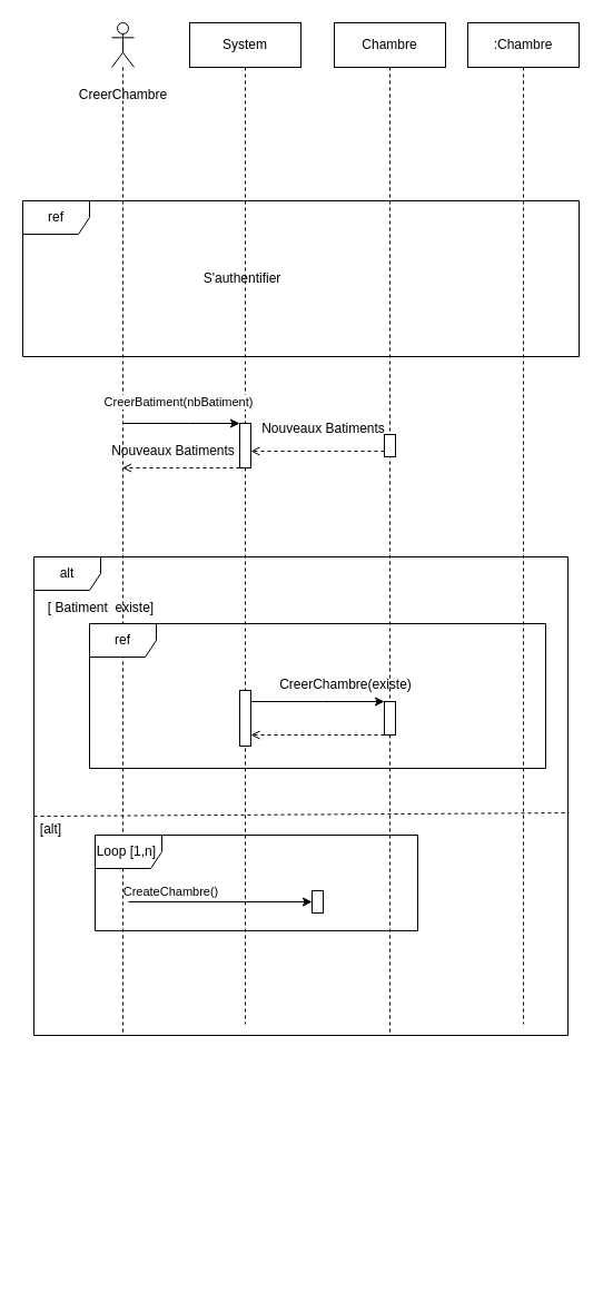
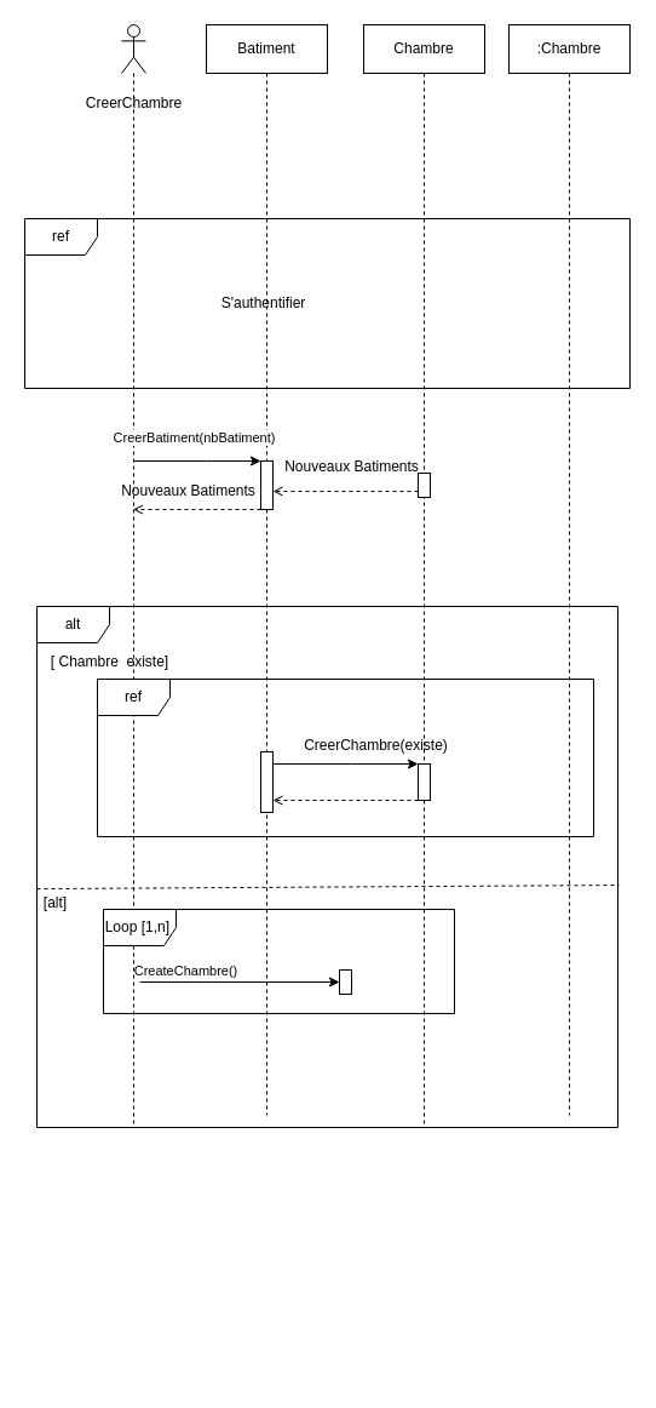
  <mxCell id="0" />
  <mxCell id="1" parent="0" />
  <mxCell id="2" value="" style="group" parent="1" vertex="1" connectable="0"><mxGeometry x="60" y="20" width="140" height="910" as="geometry" /></mxCell>
  <mxCell id="3" value="" style="shape=umlLifeline;perimeter=lifelinePerimeter;whiteSpace=wrap;html=1;container=1;dropTarget=0;collapsible=0;recursiveResize=0;outlineConnect=0;portConstraint=eastwest;newEdgeStyle={&quot;curved&quot;:0,&quot;rounded&quot;:0};participant=umlActor;" parent="2" vertex="1"><mxGeometry x="40" width="20" height="910.0" as="geometry" /></mxCell>
  <mxCell id="4" value="CreerChambre" style="text;html=1;align=center;verticalAlign=middle;resizable=0;points=[];autosize=1;strokeColor=none;fillColor=none;" parent="2" vertex="1"><mxGeometry y="49.999" width="100" height="30" as="geometry" /></mxCell>
  <mxCell id="5" value="" style="group" parent="1" vertex="1" connectable="0"><mxGeometry x="20" y="180" width="500" height="960" as="geometry" /></mxCell>
  <mxCell id="6" value="ref" style="shape=umlFrame;whiteSpace=wrap;html=1;pointerEvents=0;" parent="5" vertex="1"><mxGeometry width="500" height="140" as="geometry" /></mxCell>
  <mxCell id="7" value="Chambre" style="shape=umlLifeline;perimeter=lifelinePerimeter;whiteSpace=wrap;html=1;container=1;dropTarget=0;collapsible=0;recursiveResize=0;outlineConnect=0;portConstraint=eastwest;newEdgeStyle={&quot;curved&quot;:0,&quot;rounded&quot;:0};" parent="5" vertex="1"><mxGeometry x="280" y="-160" width="100" height="910" as="geometry" /></mxCell>
  <mxCell id="8" value="" style="group;strokeColor=none;dashed=1;" parent="5" vertex="1" connectable="0"><mxGeometry x="10" y="320" width="480" height="640" as="geometry" /></mxCell>
  <mxCell id="9" value="alt" style="shape=umlFrame;whiteSpace=wrap;html=1;pointerEvents=0;" parent="8" vertex="1"><mxGeometry width="480" height="430" as="geometry" /></mxCell>
  <mxCell id="10" value="" style="endArrow=none;dashed=1;html=1;rounded=0;entryX=1.002;entryY=0.535;entryDx=0;entryDy=0;entryPerimeter=0;exitX=0;exitY=0.542;exitDx=0;exitDy=0;exitPerimeter=0;" parent="8" source="9" target="9" edge="1"><mxGeometry width="50" height="50" relative="1" as="geometry"><mxPoint x="30" y="280" as="sourcePoint" /><mxPoint x="80" y="230" as="targetPoint" /></mxGeometry></mxCell>
  <mxCell id="11" value="[alt]" style="text;html=1;align=center;verticalAlign=middle;resizable=0;points=[];autosize=1;strokeColor=none;fillColor=none;" parent="8" vertex="1"><mxGeometry x="-10" y="230" width="50" height="30" as="geometry" /></mxCell>
  <mxCell id="12" style="rounded=0;orthogonalLoop=1;jettySize=auto;html=1;" parent="8" edge="1"><mxGeometry relative="1" as="geometry"><mxPoint x="85" y="310" as="sourcePoint" /><mxPoint x="250" y="310" as="targetPoint" /></mxGeometry></mxCell>
  <mxCell id="13" value="CreateChambre()" style="edgeLabel;html=1;align=center;verticalAlign=middle;resizable=0;points=[];" parent="12" vertex="1" connectable="0"><mxGeometry x="-0.139" relative="1" as="geometry"><mxPoint x="-34" y="-10" as="offset" /></mxGeometry></mxCell>
  <mxCell id="14" value="" style="html=1;points=[[0,0,0,0,5],[0,1,0,0,-5],[1,0,0,0,5],[1,1,0,0,-5]];perimeter=orthogonalPerimeter;outlineConnect=0;targetShapes=umlLifeline;portConstraint=eastwest;newEdgeStyle={&quot;curved&quot;:0,&quot;rounded&quot;:0};" parent="8" vertex="1"><mxGeometry x="250" y="300" width="10" height="20" as="geometry" /></mxCell>
  <mxCell id="15" value="Loop [1,n]&amp;nbsp;" style="shape=umlFrame;whiteSpace=wrap;html=1;pointerEvents=0;" parent="8" vertex="1"><mxGeometry x="55" y="250" width="290" height="85.96" as="geometry" /></mxCell>
- <mxCell id="16" value="[ Batiment&amp;nbsp; existe]" style="text;html=1;align=center;verticalAlign=middle;resizable=0;points=[];autosize=1;strokeColor=none;fillColor=none;" parent="8" vertex="1"><mxGeometry y="31.28" width="120" height="30" as="geometry" /></mxCell>
+ <mxCell id="16" value="[ Chambre&amp;nbsp; existe]" style="text;html=1;align=center;verticalAlign=middle;resizable=0;points=[];autosize=1;strokeColor=none;fillColor=none;" parent="8" vertex="1"><mxGeometry y="31.28" width="120" height="30" as="geometry" /></mxCell>
  <mxCell id="17" value="ref" style="shape=umlFrame;whiteSpace=wrap;html=1;pointerEvents=0;" parent="8" vertex="1"><mxGeometry x="50" y="60" width="410" height="130" as="geometry" /></mxCell>
- <mxCell id="18" value="System" style="shape=umlLifeline;perimeter=lifelinePerimeter;whiteSpace=wrap;html=1;container=1;dropTarget=0;collapsible=0;recursiveResize=0;outlineConnect=0;portConstraint=eastwest;newEdgeStyle={&quot;curved&quot;:0,&quot;rounded&quot;:0};" vertex="1" parent="8"><mxGeometry x="140" y="-480" width="100" height="900" as="geometry" /></mxCell>
+ <mxCell id="18" value="Batiment" style="shape=umlLifeline;perimeter=lifelinePerimeter;whiteSpace=wrap;html=1;container=1;dropTarget=0;collapsible=0;recursiveResize=0;outlineConnect=0;portConstraint=eastwest;newEdgeStyle={&quot;curved&quot;:0,&quot;rounded&quot;:0};" vertex="1" parent="8"><mxGeometry x="140" y="-480" width="100" height="900" as="geometry" /></mxCell>
  <mxCell id="19" value="" style="html=1;points=[[0,0,0,0,5],[0,1,0,0,-5],[1,0,0,0,5],[1,1,0,0,-5]];perimeter=orthogonalPerimeter;outlineConnect=0;targetShapes=umlLifeline;portConstraint=eastwest;newEdgeStyle={&quot;curved&quot;:0,&quot;rounded&quot;:0};" vertex="1" parent="18"><mxGeometry x="45" y="360" width="10" height="40" as="geometry" /></mxCell>
  <mxCell id="20" style="edgeStyle=orthogonalEdgeStyle;rounded=0;orthogonalLoop=1;jettySize=auto;html=1;curved=0;" edge="1" parent="8" source="21" target="23"><mxGeometry relative="1" as="geometry"><Array as="points"><mxPoint x="260" y="130" /><mxPoint x="260" y="130" /></Array></mxGeometry></mxCell>
  <mxCell id="21" value="" style="html=1;points=[[0,0,0,0,5],[0,1,0,0,-5],[1,0,0,0,5],[1,1,0,0,-5]];perimeter=orthogonalPerimeter;outlineConnect=0;targetShapes=umlLifeline;portConstraint=eastwest;newEdgeStyle={&quot;curved&quot;:0,&quot;rounded&quot;:0};" vertex="1" parent="8"><mxGeometry x="185" y="120" width="10" height="50" as="geometry" /></mxCell>
  <mxCell id="22" style="edgeStyle=orthogonalEdgeStyle;rounded=0;orthogonalLoop=1;jettySize=auto;html=1;curved=0;dashed=1;endArrow=open;endFill=0;" edge="1" parent="8" source="23" target="21"><mxGeometry relative="1" as="geometry"><Array as="points"><mxPoint x="260" y="160" /><mxPoint x="260" y="160" /></Array></mxGeometry></mxCell>
  <mxCell id="23" value="" style="html=1;points=[[0,0,0,0,5],[0,1,0,0,-5],[1,0,0,0,5],[1,1,0,0,-5]];perimeter=orthogonalPerimeter;outlineConnect=0;targetShapes=umlLifeline;portConstraint=eastwest;newEdgeStyle={&quot;curved&quot;:0,&quot;rounded&quot;:0};" vertex="1" parent="8"><mxGeometry x="315" y="130" width="10" height="30" as="geometry" /></mxCell>
  <mxCell id="24" value="CreerChambre(existe)" style="text;html=1;align=center;verticalAlign=middle;resizable=0;points=[];autosize=1;strokeColor=none;fillColor=none;" vertex="1" parent="8"><mxGeometry x="195" y="100" width="170" height="30" as="geometry" /></mxCell>
  <mxCell id="25" value="S'authentifier" style="text;html=1;align=center;verticalAlign=middle;resizable=0;points=[];autosize=1;strokeColor=none;fillColor=none;" parent="5" vertex="1"><mxGeometry x="152.292" y="55" width="90" height="30" as="geometry" /></mxCell>
  <mxCell id="26" value="" style="html=1;points=[[0,0,0,0,5],[0,1,0,0,-5],[1,0,0,0,5],[1,1,0,0,-5]];perimeter=orthogonalPerimeter;outlineConnect=0;targetShapes=umlLifeline;portConstraint=eastwest;newEdgeStyle={&quot;curved&quot;:0,&quot;rounded&quot;:0};" parent="5" vertex="1"><mxGeometry x="325" y="210" width="10" height="20" as="geometry" /></mxCell>
  <mxCell id="27" value="Nouveaux Batiments" style="text;html=1;align=center;verticalAlign=middle;resizable=0;points=[];autosize=1;strokeColor=none;fillColor=none;" vertex="1" parent="5"><mxGeometry x="205" y="190" width="130" height="30" as="geometry" /></mxCell>
  <mxCell id="28" value="Nouveaux Batiments" style="text;html=1;align=center;verticalAlign=middle;resizable=0;points=[];autosize=1;strokeColor=none;fillColor=none;" vertex="1" parent="5"><mxGeometry x="70" y="210" width="130" height="30" as="geometry" /></mxCell>
  <mxCell id="29" style="rounded=0;orthogonalLoop=1;jettySize=auto;html=1;exitX=0;exitY=1;exitDx=0;exitDy=-5;exitPerimeter=0;dashed=1;endArrow=open;endFill=0;" edge="1" parent="5" source="26" target="19"><mxGeometry relative="1" as="geometry" /></mxCell>
  <mxCell id="30" style="rounded=0;orthogonalLoop=1;jettySize=auto;html=1;endArrow=classic;endFill=1;" edge="1" parent="1" source="3" target="19"><mxGeometry relative="1" as="geometry"><Array as="points"><mxPoint x="170" y="380" /></Array></mxGeometry></mxCell>
  <mxCell id="31" value="CreerBatiment(nbBatiment)" style="edgeLabel;html=1;align=center;verticalAlign=middle;resizable=0;points=[];" vertex="1" connectable="0" parent="30"><mxGeometry x="-0.062" y="2" relative="1" as="geometry"><mxPoint x="1" y="-18" as="offset" /></mxGeometry></mxCell>
  <mxCell id="32" style="rounded=0;orthogonalLoop=1;jettySize=auto;html=1;endArrow=open;endFill=0;dashed=1;" edge="1" parent="1" source="19" target="3"><mxGeometry relative="1" as="geometry"><Array as="points"><mxPoint x="160" y="420" /></Array></mxGeometry></mxCell>
  <mxCell id="33" value=":Chambre" style="shape=umlLifeline;perimeter=lifelinePerimeter;whiteSpace=wrap;html=1;container=1;dropTarget=0;collapsible=0;recursiveResize=0;outlineConnect=0;portConstraint=eastwest;newEdgeStyle={&quot;curved&quot;:0,&quot;rounded&quot;:0};" vertex="1" parent="1"><mxGeometry x="420" y="20" width="100" height="900" as="geometry" /></mxCell>
